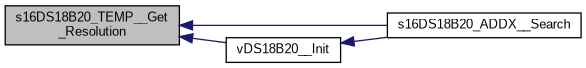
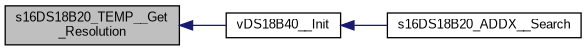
  digraph {
    fontname="Liberation Sans"
    rankdir=LR
    node [color=black fillcolor=white fontname="Liberation Sans" fontsize=10 shape=record style=filled]
    edge [color=midnightblue dir=back fontname="Liberation Sans" fontsize=10 labelfontname=Helvetica labelfontsize=10 style=solid]
    n1 [fillcolor=grey75 fontcolor=black height=0.2 label="s16DS18B20_TEMP__Get\l_Resolution" width=0.4]
    n2 [height=0.2 label=s16DS18B20_ADDX__Search width=0.4]
-   n3 [height=0.2 label=vDS18B20__Init width=0.4]
-   n1 -> n2
+   n3 [height=0.2 label=vDS18B40__Init width=0.4]
    n1 -> n3
    n3 -> n2
  }
